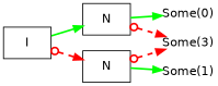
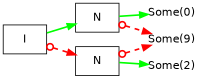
  digraph {
    fontname="DejaVu Sans"
    rankdir=LR
    node [fontname="DejaVu Sans" fontsize=14 shape=box]
    edge [color=green fontname="DejaVu Sans" penwidth=2 style=solid]
    n1 [label=N]
    n2 [label=N]
    n3 [label="Some(0)" shape=plain]
-   n4 [label="Some(3)" shape=plain]
-   n5 [label="Some(1)" shape=plain]
+   n4 [label="Some(9)" shape=plain]
+   n5 [label="Some(2)" shape=plain]
    n6 [label=I]
    subgraph sub_1 {
      rank=same
      n1
      n2
    }
    subgraph sub_2 {
      rank=same
      n3
      n4
      n5
    }
    n1 -> n3
    n1 -> n4 [arrowhead=normal arrowtail=odot color=red dir=both style=dashed]
    n2 -> n4 [arrowhead=normal arrowtail=odot color=red dir=both style=dashed]
    n2 -> n5
    n6 -> n1
    n6 -> n2 [arrowhead=normal arrowtail=odot color=red dir=both style=dashed]
  }
